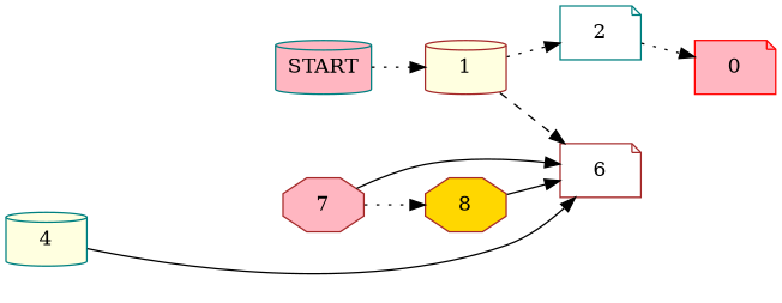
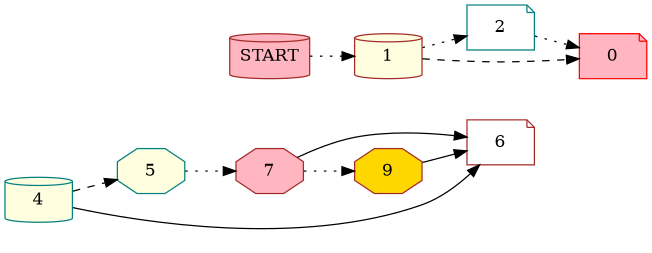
  digraph {
    rankdir=LR
    node [color=brown fillcolor=lightpink shape=cylinder style=filled]
    edge [style=dotted]
-   n1 [color=teal label=START]
+   n1 [label=START]
    1 [fillcolor=lightyellow]
    2 [color=teal fillcolor=white shape=note]
    n4 [color=red label=0 shape=note]
    4 [color=teal fillcolor=lightyellow]
+   5 [color=teal fillcolor=lightyellow shape=octagon]
    6 [fillcolor=white shape=note]
    7 [shape=octagon]
-   8 [fillcolor=gold shape=octagon]
+   8 [fillcolor=gold shape=octagon label=9]
    n1 -> 1
    1 -> 2
-   1 -> 6 [style=dashed]
+   1 -> n4 [style=dashed]
    2 -> n4
+   4 -> 5 [style=dashed]
    4 -> 6 [style=solid]
+   5 -> 7
    7 -> 6 [style=solid]
    7 -> 8
    8 -> 6 [style=solid]
  }
